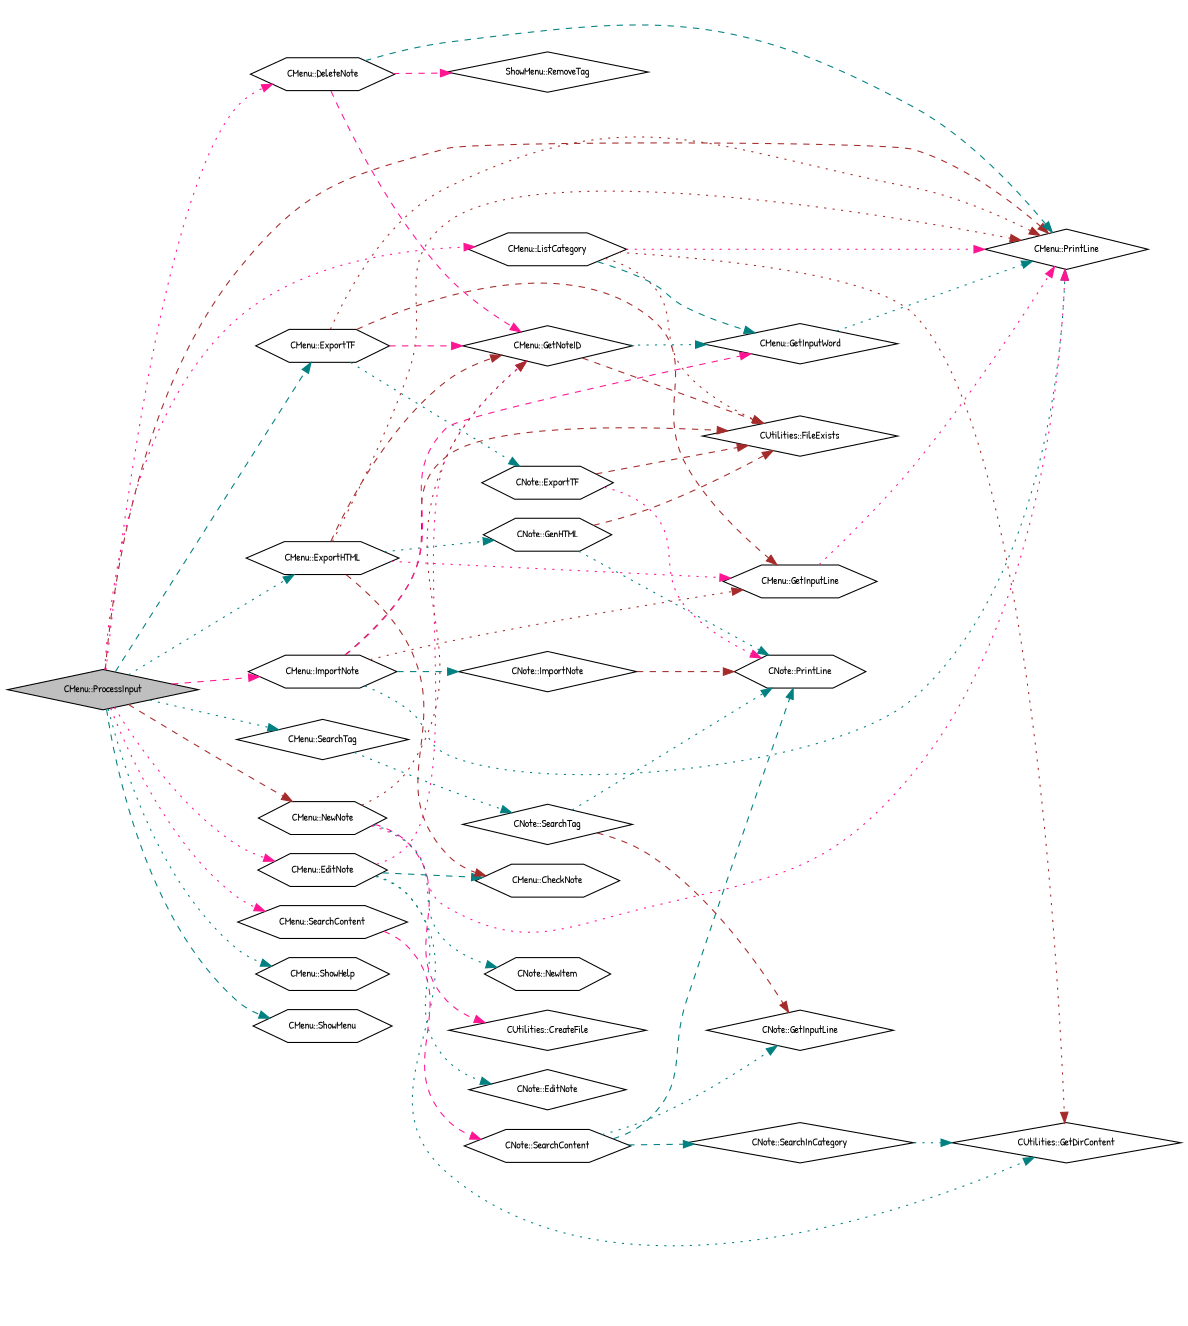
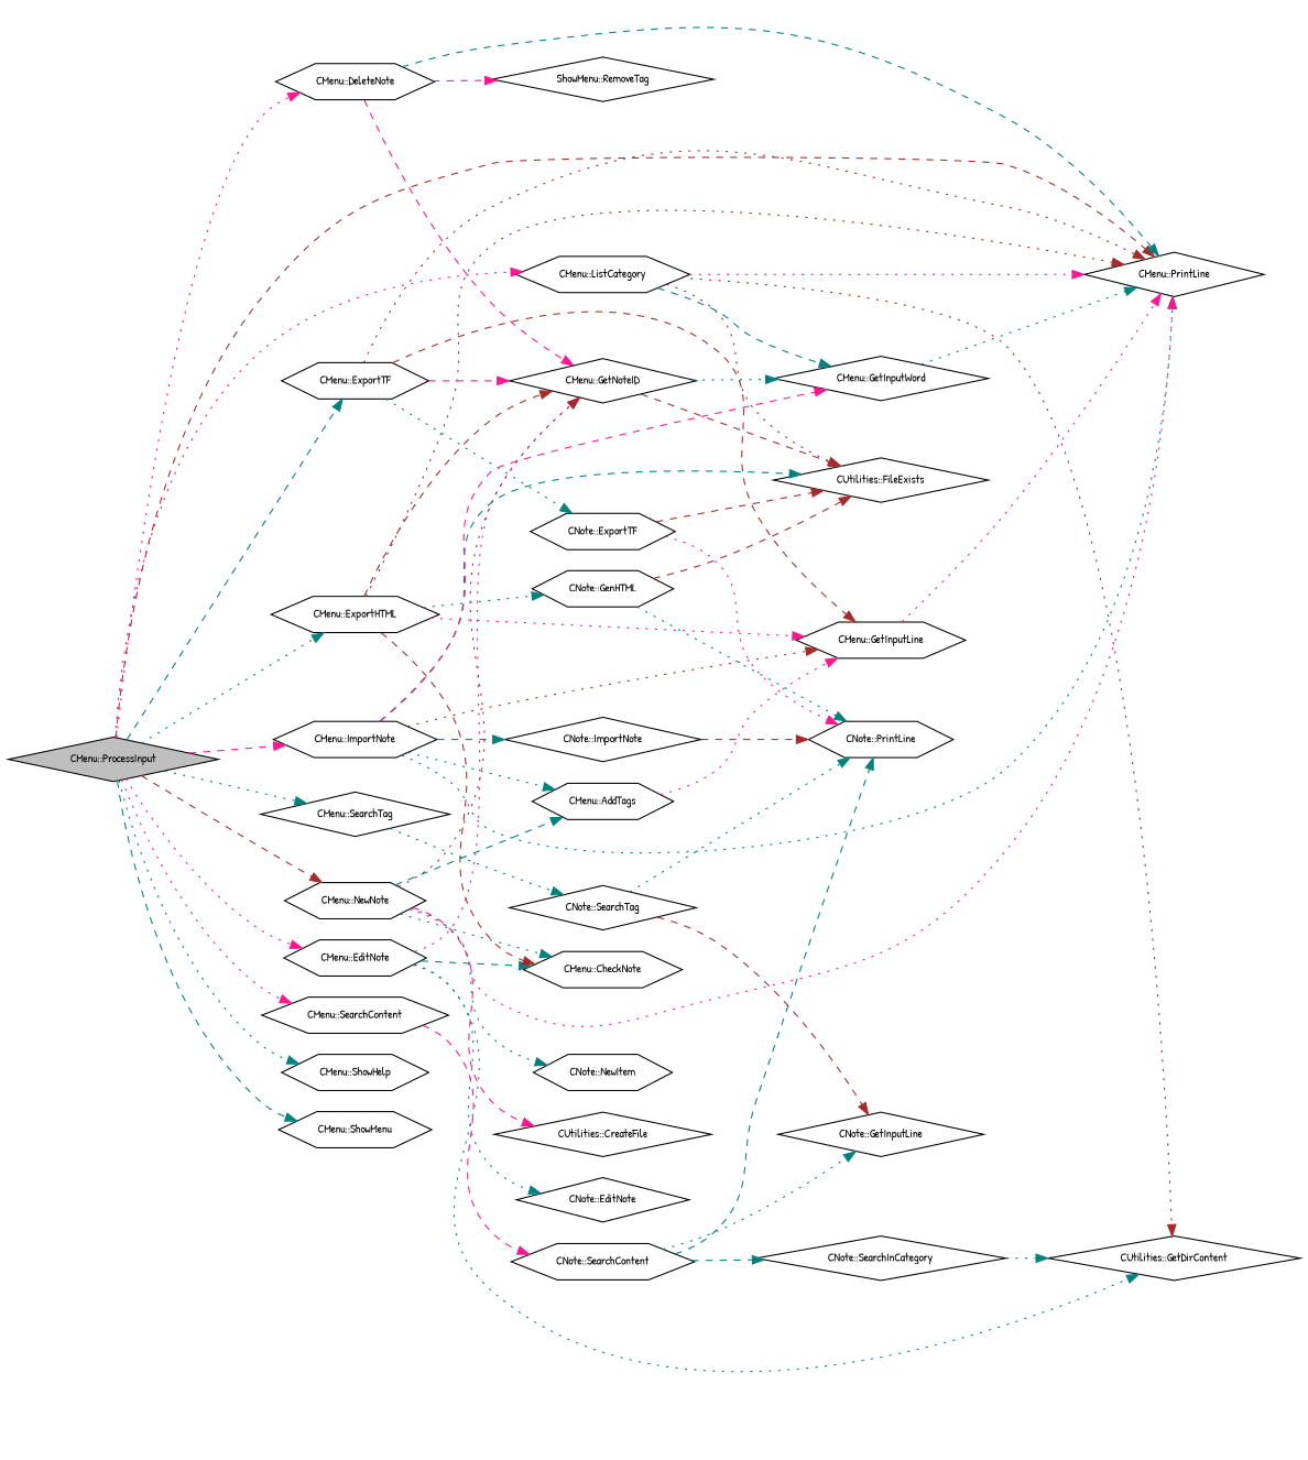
  digraph {
    fontname="Patrick Hand"
    rankdir=LR
    node [color=black fillcolor=white fontname="Patrick Hand" fontsize=10 shape=hexagon style=filled]
    edge [color=teal fontname="Patrick Hand" fontsize=10 labelfontname=Helvetica labelfontsize=10 style=dotted]
    n1 [fillcolor=grey75 fontcolor=black height=0.2 label="CMenu::ProcessInput" shape=diamond width=0.4]
    n2 [height=0.2 label="CMenu::DeleteNote" width=0.4]
    n3 [height=0.2 label="CMenu::PrintLine" shape=diamond width=0.4]
    n4 [height=0.2 label="CMenu::EditNote" width=0.4]
    n5 [height=0.2 label="CMenu::ExportHTML" width=0.4]
    n6 [height=0.2 label="CMenu::ExportTF" width=0.4]
    n7 [height=0.2 label="CMenu::ImportNote" width=0.4]
    n8 [height=0.2 label="CMenu::ListCategory" width=0.4]
    n9 [height=0.2 label="CMenu::NewNote" width=0.4]
    n10 [height=0.2 label="CMenu::SearchContent" width=0.4]
    n11 [height=0.2 label="CMenu::SearchTag" shape=diamond width=0.4]
    n12 [height=0.2 label="CMenu::ShowHelp" width=0.4]
    n13 [height=0.2 label="CMenu::ShowMenu" width=0.4]
    n14 [height=0.2 label="CMenu::GetNoteID" shape=diamond width=0.4]
    n15 [height=0.2 label="ShowMenu::RemoveTag" shape=diamond width=0.4]
    n16 [height=0.2 label="CMenu::CheckNote" width=0.4]
    n17 [height=0.2 label="CNote::EditNote" shape=diamond width=0.4]
    n18 [height=0.2 label="CUtilities::GetDirContent" shape=diamond width=0.4]
    n19 [height=0.2 label="CNote::GenHTML" width=0.4]
    n20 [height=0.2 label="CMenu::GetInputLine" width=0.4]
    n21 [height=0.2 label="CNote::ExportTF" width=0.4]
    n22 [height=0.2 label="CUtilities::FileExists" shape=diamond width=0.4]
    n23 [height=0.2 label="CMenu::GetInputWord" shape=diamond width=0.4]
+   n24 [height=0.2 label="CMenu::AddTags" width=0.4]
    n25 [height=0.2 label="CNote::ImportNote" shape=diamond width=0.4]
    n26 [height=0.2 label="CUtilities::CreateFile" shape=diamond width=0.4]
    n27 [height=0.2 label="CNote::NewItem" width=0.4]
    n28 [height=0.2 label="CNote::SearchContent" width=0.4]
    n29 [height=0.2 label="CNote::SearchTag" shape=diamond width=0.4]
    n30 [height=0.2 label="CNote::PrintLine" width=0.4]
    n31 [height=0.2 label="CNote::GetInputLine" shape=diamond width=0.4]
    n32 [height=0.2 label="CNote::SearchInCategory" shape=diamond width=0.4]
    n1 -> n2 [color=deeppink]
    n1 -> n3 [color=brown style=dashed]
    n1 -> n4 [color=deeppink]
    n1 -> n5
    n1 -> n6 [style=dashed]
    n1 -> n7 [color=deeppink style=dashed]
    n1 -> n8 [color=deeppink]
    n1 -> n9 [color=brown style=dashed]
    n1 -> n10 [color=deeppink]
    n1 -> n11
    n1 -> n12
    n1 -> n13 [style=dashed]
    n2 -> n3 [style=dashed]
    n2 -> n14 [color=deeppink style=dashed]
    n2 -> n15 [color=deeppink style=dashed]
    n4 -> n14 [color=deeppink]
    n4 -> n16 [style=dashed]
    n4 -> n17
    n4 -> n18
    n5 -> n3 [color=brown]
    n5 -> n14 [color=brown style=dashed]
    n5 -> n16 [color=brown style=dashed]
    n5 -> n19
    n5 -> n20 [color=deeppink]
    n6 -> n3 [color=brown]
    n6 -> n14 [color=deeppink style=dashed]
    n6 -> n20 [color=brown style=dashed]
    n6 -> n21
    n7 -> n3
    n7 -> n20 [color=brown]
-   n7 -> n22 [color=brown style=dashed]
+   n7 -> n22 [style=dashed]
    n7 -> n23 [color=deeppink style=dashed]
+   n7 -> n24
    n7 -> n25 [style=dashed]
    n8 -> n3 [color=deeppink]
    n8 -> n18 [color=brown]
    n8 -> n22 [color=brown]
    n8 -> n23 [style=dashed]
    n9 -> n3 [color=deeppink]
    n9 -> n14 [color=brown]
+   n9 -> n16
+   n9 -> n24 [style=dashed]
    n9 -> n26 [color=deeppink style=dashed]
    n9 -> n27
    n10 -> n28 [color=deeppink style=dashed]
    n11 -> n29
    n14 -> n22 [color=brown style=dashed]
    n14 -> n23
    n19 -> n22 [color=brown style=dashed]
    n19 -> n30
    n20 -> n3 [color=deeppink]
    n21 -> n22 [color=brown style=dashed]
    n21 -> n30 [color=deeppink]
    n23 -> n3
+   n24 -> n20 [color=deeppink]
    n25 -> n30 [color=brown style=dashed]
    n28 -> n30 [style=dashed]
    n28 -> n31
    n28 -> n32 [style=dashed]
    n29 -> n30
    n29 -> n31 [color=brown style=dashed]
    n32 -> n18
  }
